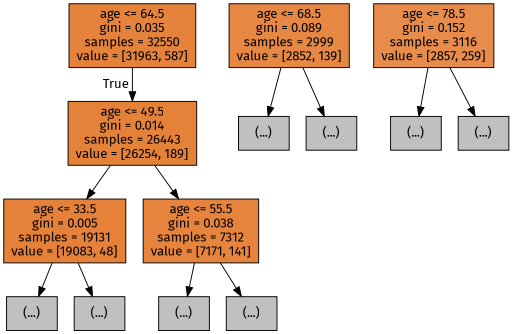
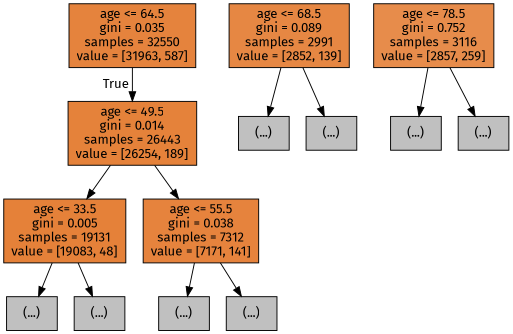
  digraph {
    fontname="Fira Sans"
    node [color=black fillcolor="#C0C0C0" fontname="Fira Sans" shape=box style=filled]
    edge [fontname="Fira Sans"]
    n1 [fillcolor="#e5833d" label="age <= 64.5\ngini = 0.035\nsamples = 32550\nvalue = [31963, 587]"]
    n2 [fillcolor="#e5823a" label="age <= 49.5\ngini = 0.014\nsamples = 26443\nvalue = [26254, 189]"]
    n3 [fillcolor="#e58139" label="age <= 33.5\ngini = 0.005\nsamples = 19131\nvalue = [19083, 48]"]
    n4 [fillcolor="#e6833d" label="age <= 55.5\ngini = 0.038\nsamples = 7312\nvalue = [7171, 141]"]
    n5 [label="(...)"]
    n6 [label="(...)"]
    n7 [label="(...)"]
    n8 [label="(...)"]
-   n9 [fillcolor="#e68743" label="age <= 68.5\ngini = 0.089\nsamples = 2999\nvalue = [2852, 139]"]
+   n9 [fillcolor="#e68743" label="age <= 68.5\ngini = 0.089\nsamples = 2991\nvalue = [2852, 139]"]
    n10 [label="(...)"]
    n11 [label="(...)"]
-   n12 [fillcolor="#e78c4b" label="age <= 78.5\ngini = 0.152\nsamples = 3116\nvalue = [2857, 259]"]
+   n12 [fillcolor="#e78c4b" label="age <= 78.5\ngini = 0.752\nsamples = 3116\nvalue = [2857, 259]"]
    n13 [label="(...)"]
    n14 [label="(...)"]
    n1 -> n2 [headlabel=True labelangle=45 labeldistance=2.5]
    n2 -> n3
    n2 -> n4
    n3 -> n5
    n3 -> n6
    n4 -> n7
    n4 -> n8
    n9 -> n10
    n9 -> n11
    n12 -> n13
    n12 -> n14
  }
